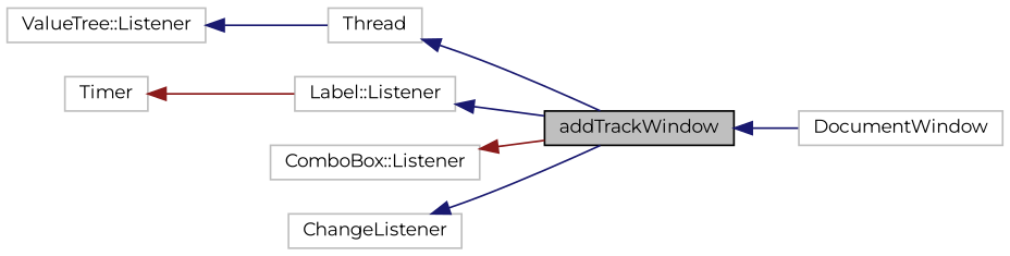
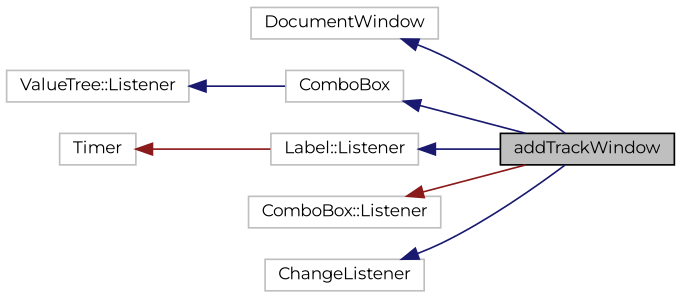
  digraph {
    fontname=Montserrat
    rankdir=LR
    node [color=grey75 fillcolor=white fontname=Montserrat fontsize=10 shape=record style=filled]
    edge [color=midnightblue dir=back fontname=Montserrat fontsize=10 labelfontname=Helvetica labelfontsize=10 style=solid]
    n1 [color=black fillcolor=grey75 fontcolor=black height=0.2 label=addTrackWindow width=0.4]
    n2 [height=0.2 label=DocumentWindow width=0.4]
-   n3 [height=0.2 label=Thread width=0.4]
+   n3 [height=0.2 label=ComboBox width=0.4]
    n4 [height=0.2 label="Label::Listener" width=0.4]
    n5 [height=0.2 label="ValueTree::Listener" width=0.4]
    n6 [height=0.2 label="ComboBox::Listener" width=0.4]
    n7 [height=0.2 label=Timer width=0.4]
    n8 [height=0.2 label=ChangeListener width=0.4]
-   n1 -> n2
+   n2 -> n1
    n3 -> n1
    n4 -> n1
    n5 -> n3
    n6 -> n1 [color=firebrick4]
    n7 -> n4 [color=firebrick4]
    n8 -> n1
  }
